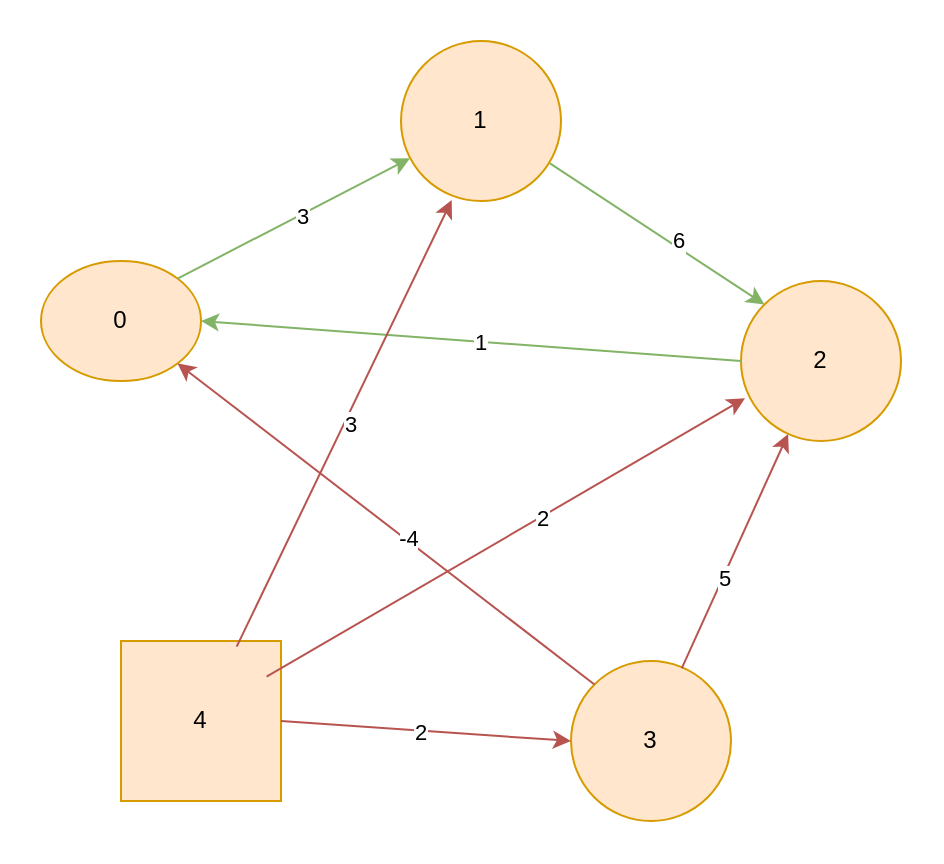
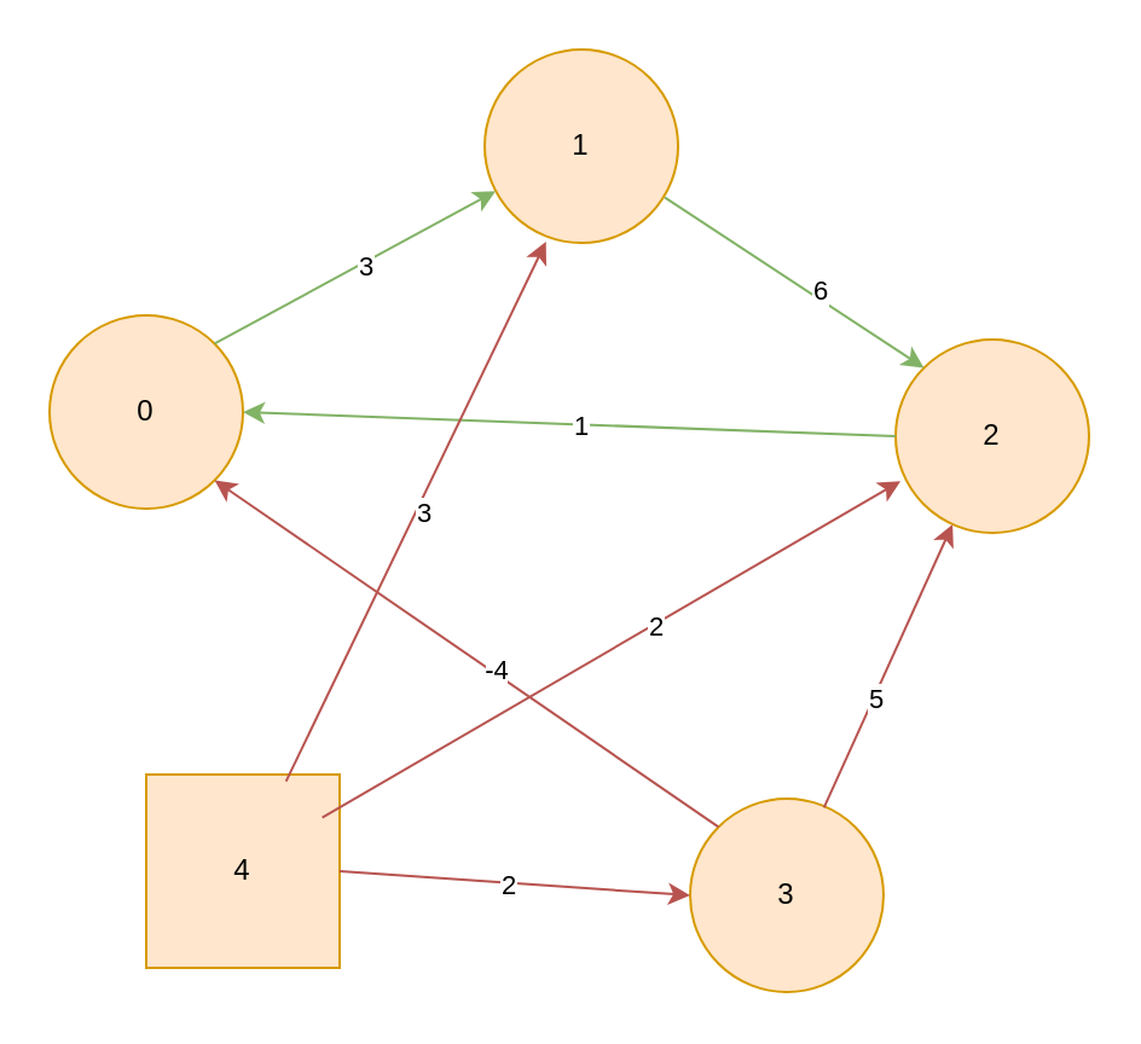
  <mxCell id="0" />
  <mxCell id="1" parent="0" />
- <mxCell id="2" value="0" style="ellipse;whiteSpace=wrap;html=1;aspect=fixed;fillColor=#ffe6cc;strokeColor=#d79b00;" vertex="1" parent="1"><mxGeometry x="20" y="130" width="80" height="60" as="geometry" /></mxCell>
+ <mxCell id="2" value="0" style="ellipse;whiteSpace=wrap;html=1;aspect=fixed;fillColor=#ffe6cc;strokeColor=#d79b00;" vertex="1" parent="1"><mxGeometry x="20" y="130" width="80" height="80" as="geometry" /></mxCell>
  <mxCell id="3" value="1" style="ellipse;whiteSpace=wrap;html=1;aspect=fixed;fillColor=#ffe6cc;strokeColor=#d79b00;" vertex="1" parent="1"><mxGeometry x="200" y="20" width="80" height="80" as="geometry" /></mxCell>
  <mxCell id="4" value="2" style="ellipse;whiteSpace=wrap;html=1;aspect=fixed;fillColor=#ffe6cc;strokeColor=#d79b00;" vertex="1" parent="1"><mxGeometry x="370" y="140" width="80" height="80" as="geometry" /></mxCell>
  <mxCell id="5" value="3" style="ellipse;whiteSpace=wrap;html=1;aspect=fixed;fillColor=#ffe6cc;strokeColor=#d79b00;" vertex="1" parent="1"><mxGeometry x="285" y="330" width="80" height="80" as="geometry" /></mxCell>
  <mxCell id="6" value="4" style="whiteSpace=wrap;html=1;aspect=fixed;fillColor=#ffe6cc;strokeColor=#d79b00;rounded=0;" vertex="1" parent="1"><mxGeometry x="60" y="320" width="80" height="80" as="geometry" /></mxCell>
  <mxCell id="7" value="" style="endArrow=classic;html=1;rounded=0;exitX=0;exitY=0.5;exitDx=0;exitDy=0;entryX=1;entryY=0.5;entryDx=0;entryDy=0;fontSize=15;fillColor=#d5e8d4;strokeColor=#82b366;" edge="1" parent="1" source="4" target="2"><mxGeometry width="50" height="50" relative="1" as="geometry"><mxPoint x="180" y="240" as="sourcePoint" /><mxPoint x="230" y="190" as="targetPoint" /></mxGeometry></mxCell>
  <mxCell id="8" value="1" style="edgeLabel;html=1;align=center;verticalAlign=middle;resizable=0;points=[];" vertex="1" connectable="0" parent="7"><mxGeometry x="-0.03" relative="1" as="geometry"><mxPoint as="offset" /></mxGeometry></mxCell>
  <mxCell id="9" value="" style="endArrow=classic;html=1;rounded=0;exitX=0;exitY=0;exitDx=0;exitDy=0;entryX=1;entryY=1;entryDx=0;entryDy=0;fillColor=#f8cecc;strokeColor=#b85450;" edge="1" parent="1" source="5" target="2"><mxGeometry width="50" height="50" relative="1" as="geometry"><mxPoint x="160" y="300" as="sourcePoint" /><mxPoint x="210" y="250" as="targetPoint" /></mxGeometry></mxCell>
  <mxCell id="10" value="-4" style="edgeLabel;html=1;align=center;verticalAlign=middle;resizable=0;points=[];" vertex="1" connectable="0" parent="9"><mxGeometry x="-0.104" y="-1" relative="1" as="geometry"><mxPoint as="offset" /></mxGeometry></mxCell>
  <mxCell id="11" value="" style="endArrow=classic;html=1;rounded=0;entryX=0.056;entryY=0.733;entryDx=0;entryDy=0;entryPerimeter=0;exitX=1;exitY=0;exitDx=0;exitDy=0;fillColor=#d5e8d4;strokeColor=#82b366;" edge="1" parent="1" source="2" target="3"><mxGeometry width="50" height="50" relative="1" as="geometry"><mxPoint x="140" y="210" as="sourcePoint" /><mxPoint x="190" y="160" as="targetPoint" /></mxGeometry></mxCell>
  <mxCell id="12" value="3" style="edgeLabel;html=1;align=center;verticalAlign=middle;resizable=0;points=[];" vertex="1" connectable="0" parent="11"><mxGeometry x="0.057" y="-1" relative="1" as="geometry"><mxPoint as="offset" /></mxGeometry></mxCell>
  <mxCell id="13" value="" style="endArrow=classic;html=1;rounded=0;exitX=0.931;exitY=0.765;exitDx=0;exitDy=0;entryX=0;entryY=0;entryDx=0;entryDy=0;exitPerimeter=0;fillColor=#d5e8d4;strokeColor=#82b366;" edge="1" parent="1" source="3" target="4"><mxGeometry width="50" height="50" relative="1" as="geometry"><mxPoint x="270" y="210" as="sourcePoint" /><mxPoint x="320" y="160" as="targetPoint" /></mxGeometry></mxCell>
  <mxCell id="14" value="6" style="edgeLabel;html=1;align=center;verticalAlign=middle;resizable=0;points=[];" vertex="1" connectable="0" parent="13"><mxGeometry x="0.171" y="3" relative="1" as="geometry"><mxPoint as="offset" /></mxGeometry></mxCell>
  <mxCell id="15" value="" style="endArrow=classic;html=1;rounded=0;exitX=0.692;exitY=0.046;exitDx=0;exitDy=0;exitPerimeter=0;fillColor=#f8cecc;strokeColor=#b85450;" edge="1" parent="1" source="5" target="4"><mxGeometry width="50" height="50" relative="1" as="geometry"><mxPoint x="220" y="270" as="sourcePoint" /><mxPoint x="270" y="220" as="targetPoint" /></mxGeometry></mxCell>
  <mxCell id="16" value="5" style="edgeLabel;html=1;align=center;verticalAlign=middle;resizable=0;points=[];" vertex="1" connectable="0" parent="15"><mxGeometry x="-0.218" relative="1" as="geometry"><mxPoint as="offset" /></mxGeometry></mxCell>
  <mxCell id="17" value="" style="endArrow=classic;html=1;rounded=0;exitX=0.91;exitY=0.223;exitDx=0;exitDy=0;exitPerimeter=0;entryX=0.025;entryY=0.733;entryDx=0;entryDy=0;entryPerimeter=0;fillColor=#f8cecc;strokeColor=#b85450;" edge="1" parent="1" source="6" target="4"><mxGeometry width="50" height="50" relative="1" as="geometry"><mxPoint x="190" y="290" as="sourcePoint" /><mxPoint x="240" y="240" as="targetPoint" /></mxGeometry></mxCell>
  <mxCell id="18" value="2" style="edgeLabel;html=1;align=center;verticalAlign=middle;resizable=0;points=[];" vertex="1" connectable="0" parent="17"><mxGeometry x="0.147" y="-1" relative="1" as="geometry"><mxPoint as="offset" /></mxGeometry></mxCell>
  <mxCell id="19" value="" style="endArrow=classic;html=1;rounded=0;exitX=1;exitY=0.5;exitDx=0;exitDy=0;entryX=0;entryY=0.5;entryDx=0;entryDy=0;fillColor=#f8cecc;strokeColor=#b85450;" edge="1" parent="1" source="6" target="5"><mxGeometry width="50" height="50" relative="1" as="geometry"><mxPoint x="200" y="270" as="sourcePoint" /><mxPoint x="250" y="220" as="targetPoint" /></mxGeometry></mxCell>
  <mxCell id="20" value="2" style="edgeLabel;html=1;align=center;verticalAlign=middle;resizable=0;points=[];" vertex="1" connectable="0" parent="19"><mxGeometry x="-0.04" y="-1" relative="1" as="geometry"><mxPoint as="offset" /></mxGeometry></mxCell>
  <mxCell id="21" value="" style="endArrow=classic;html=1;rounded=0;exitX=0.723;exitY=0.035;exitDx=0;exitDy=0;exitPerimeter=0;entryX=0.317;entryY=0.994;entryDx=0;entryDy=0;entryPerimeter=0;fillColor=#f8cecc;strokeColor=#b85450;" edge="1" parent="1" source="6" target="3"><mxGeometry width="50" height="50" relative="1" as="geometry"><mxPoint x="200" y="270" as="sourcePoint" /><mxPoint x="250" y="220" as="targetPoint" /></mxGeometry></mxCell>
  <mxCell id="22" value="3" style="edgeLabel;html=1;align=center;verticalAlign=middle;resizable=0;points=[];" vertex="1" connectable="0" parent="21"><mxGeometry x="0.01" y="-3" relative="1" as="geometry"><mxPoint as="offset" /></mxGeometry></mxCell>
